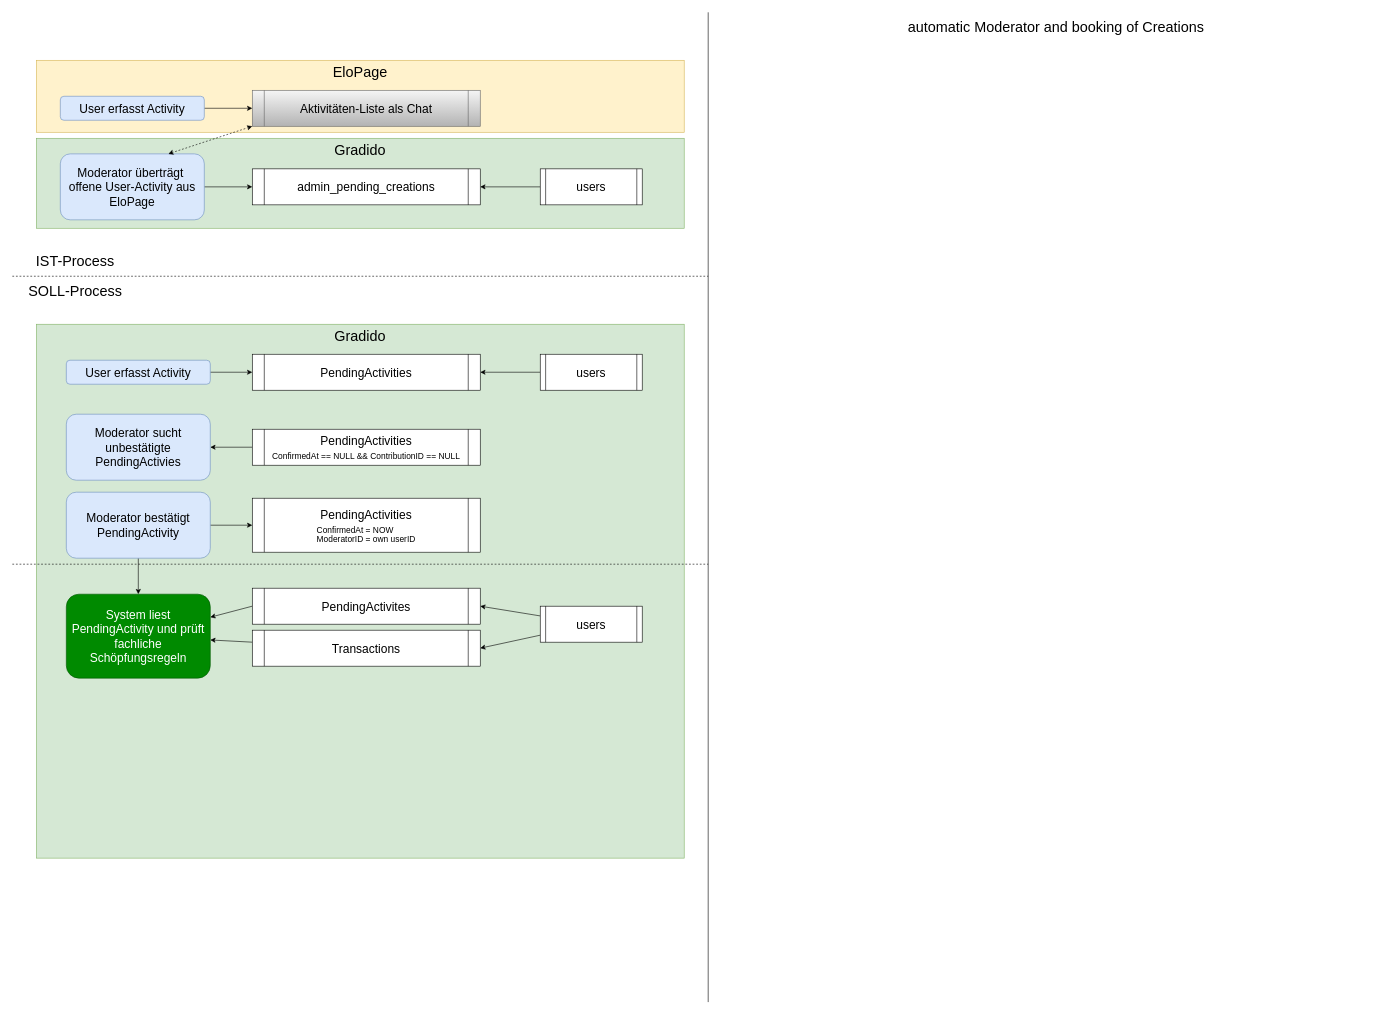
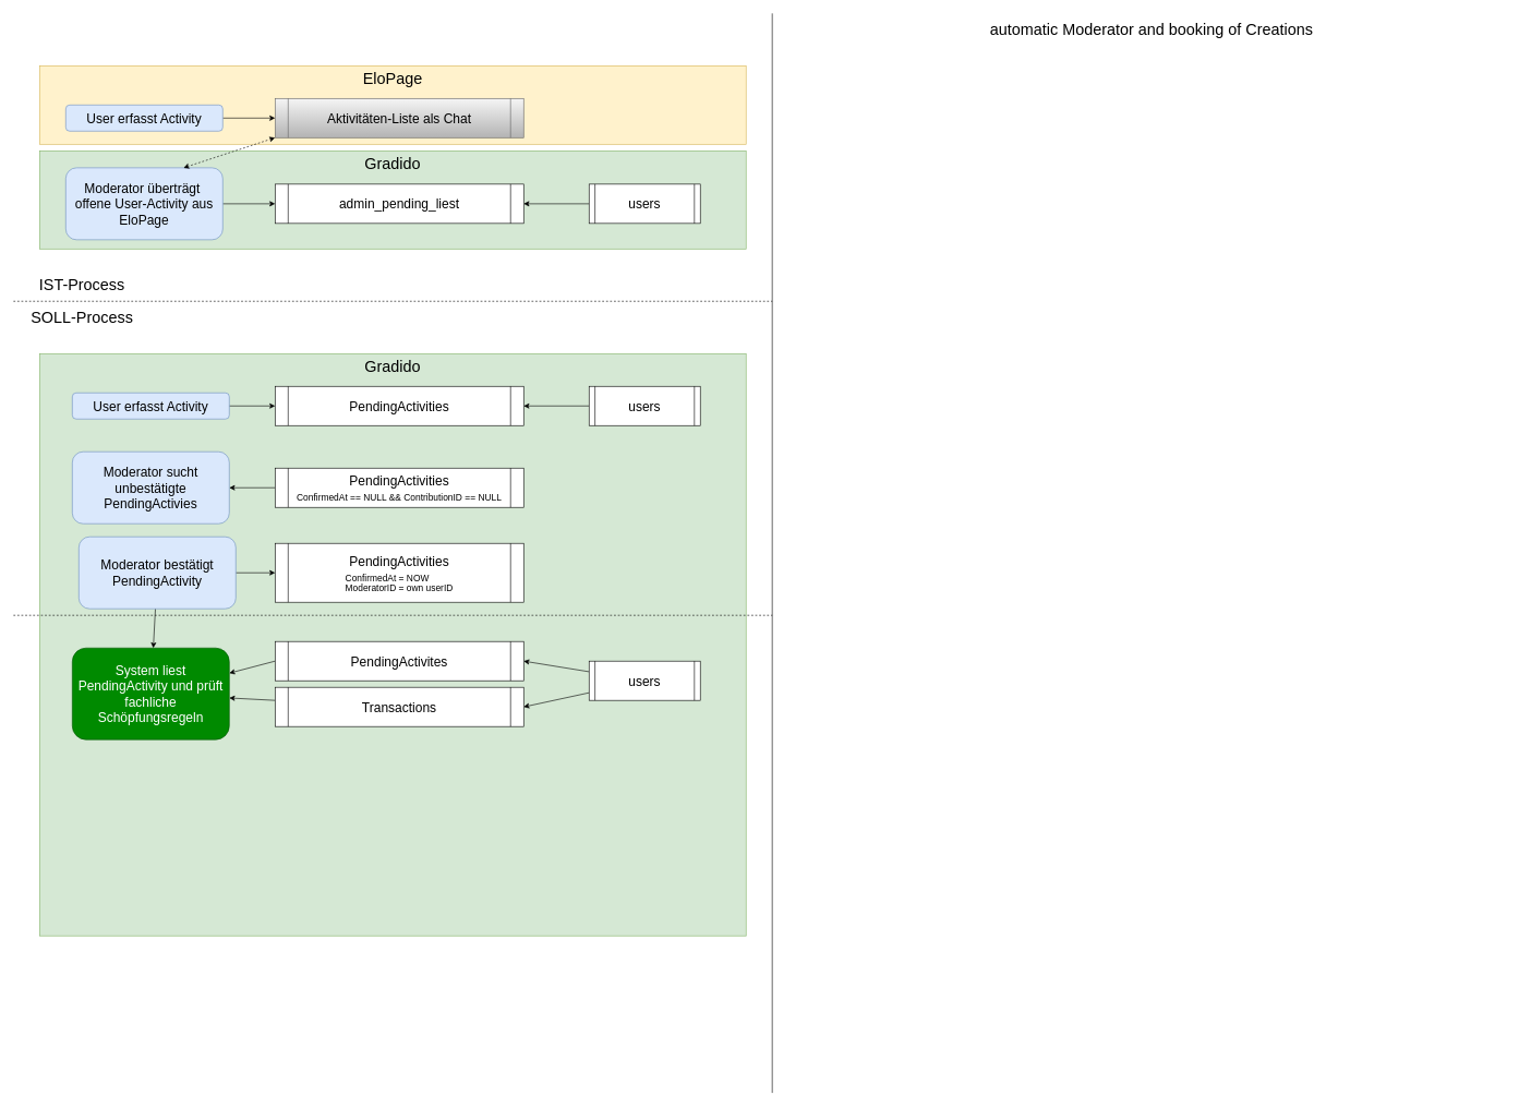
  <mxCell id="0" />
  <mxCell id="1" parent="0" />
  <mxCell id="2" value="EloPage" style="rounded=0;whiteSpace=wrap;html=1;fontSize=24;fillColor=#fff2cc;strokeColor=#d6b656;verticalAlign=top;align=center;" vertex="1" parent="1"><mxGeometry x="60" y="100" width="1080" height="120" as="geometry" /></mxCell>
  <mxCell id="3" value="automatic Moderator and booking of Creations" style="text;html=1;strokeColor=none;fillColor=none;align=center;verticalAlign=middle;whiteSpace=wrap;rounded=0;fontSize=24;" vertex="1" parent="1"><mxGeometry x="1220" y="30" width="1080" height="30" as="geometry" /></mxCell>
  <mxCell id="4" value="" style="endArrow=none;html=1;" edge="1" parent="1"><mxGeometry width="50" height="50" relative="1" as="geometry"><mxPoint x="1180" y="1670" as="sourcePoint" /><mxPoint x="1180" as="targetPoint" y="20" /></mxGeometry></mxCell>
  <mxCell id="5" value="" style="edgeStyle=none;html=1;fontSize=14;" edge="1" parent="1" source="6" target="38"><mxGeometry relative="1" as="geometry" /></mxCell>
  <mxCell id="6" value="User erfasst Activity" style="rounded=1;whiteSpace=wrap;html=1;fontSize=20;fillColor=#dae8fc;strokeColor=#6c8ebf;" vertex="1" parent="1"><mxGeometry x="100" y="160" width="240" height="40" as="geometry" /></mxCell>
  <mxCell id="7" value="Gradido" style="rounded=0;whiteSpace=wrap;html=1;fontSize=24;fillColor=#d5e8d4;strokeColor=#82b366;verticalAlign=top;align=center;" vertex="1" parent="1"><mxGeometry x="60" y="230" width="1080" height="150" as="geometry" /></mxCell>
  <mxCell id="8" style="edgeStyle=none;html=1;entryX=0;entryY=0.5;entryDx=0;entryDy=0;fontSize=24;" edge="1" parent="1" source="9" target="10"><mxGeometry relative="1" as="geometry" /></mxCell>
  <mxCell id="9" value="Moderator überträgt&amp;nbsp; offene User-Activity aus EloPage" style="rounded=1;whiteSpace=wrap;html=1;fontSize=20;fillColor=#dae8fc;strokeColor=#6c8ebf;" vertex="1" parent="1"><mxGeometry x="100" y="256" width="240" height="110" as="geometry" /></mxCell>
- <mxCell id="10" value="admin_pending_creations" style="shape=process;whiteSpace=wrap;html=1;backgroundOutline=1;fontSize=20;size=0.053;" vertex="1" parent="1"><mxGeometry x="420" y="281" width="380" height="60" as="geometry" /></mxCell>
+ <mxCell id="10" value="admin_pending_liest" style="shape=process;whiteSpace=wrap;html=1;backgroundOutline=1;fontSize=20;size=0.053;" vertex="1" parent="1"><mxGeometry x="420" y="281" width="380" height="60" as="geometry" /></mxCell>
  <mxCell id="11" value="" style="edgeStyle=none;html=1;fontSize=24;" edge="1" parent="1" source="12" target="10"><mxGeometry relative="1" as="geometry" /></mxCell>
  <mxCell id="12" value="users" style="shape=process;whiteSpace=wrap;html=1;backgroundOutline=1;fontSize=20;size=0.053;" vertex="1" parent="1"><mxGeometry x="900" y="281" width="170" height="60" as="geometry" /></mxCell>
  <mxCell id="13" value="" style="endArrow=none;dashed=1;html=1;fontSize=24;" edge="1" parent="1"><mxGeometry width="50" height="50" relative="1" as="geometry"><mxPoint y="460" as="sourcePoint" x="20" /><mxPoint x="1180" y="460" as="targetPoint" /></mxGeometry></mxCell>
  <mxCell id="14" value="IST-Process" style="text;html=1;strokeColor=none;fillColor=none;align=center;verticalAlign=middle;whiteSpace=wrap;rounded=0;fontSize=24;" vertex="1" parent="1"><mxGeometry y="420" width="210" height="30" as="geometry" x="20" /></mxCell>
  <mxCell id="15" value="SOLL-Process" style="text;html=1;strokeColor=none;fillColor=none;align=center;verticalAlign=middle;whiteSpace=wrap;rounded=0;fontSize=24;" vertex="1" parent="1"><mxGeometry y="470" width="210" height="30" as="geometry" x="20" /></mxCell>
  <mxCell id="16" value="Gradido" style="rounded=0;whiteSpace=wrap;html=1;fontSize=24;fillColor=#d5e8d4;strokeColor=#82b366;verticalAlign=top;align=center;" vertex="1" parent="1"><mxGeometry x="60" y="540" width="1080" height="890" as="geometry" /></mxCell>
  <mxCell id="17" value="PendingActivities" style="shape=process;whiteSpace=wrap;html=1;backgroundOutline=1;fontSize=20;size=0.053;" vertex="1" parent="1"><mxGeometry x="420" y="590" width="380" height="60" as="geometry" /></mxCell>
  <mxCell id="18" value="" style="edgeStyle=none;html=1;fontSize=24;" edge="1" parent="1" source="19" target="17"><mxGeometry relative="1" as="geometry" /></mxCell>
  <mxCell id="19" value="users" style="shape=process;whiteSpace=wrap;html=1;backgroundOutline=1;fontSize=20;size=0.053;" vertex="1" parent="1"><mxGeometry x="900" y="590" width="170" height="60" as="geometry" /></mxCell>
  <mxCell id="20" value="" style="edgeStyle=none;html=1;fontSize=24;" edge="1" parent="1" source="21" target="17"><mxGeometry relative="1" as="geometry" /></mxCell>
  <mxCell id="21" value="User erfasst Activity" style="rounded=1;whiteSpace=wrap;html=1;fontSize=20;fillColor=#dae8fc;strokeColor=#6c8ebf;" vertex="1" parent="1"><mxGeometry x="110" y="600" width="240" height="40" as="geometry" /></mxCell>
  <mxCell id="22" value="Moderator sucht unbestätigte PendingActivies" style="rounded=1;whiteSpace=wrap;html=1;fontSize=20;fillColor=#dae8fc;strokeColor=#6c8ebf;" vertex="1" parent="1"><mxGeometry x="110" y="690" width="240" height="110" as="geometry" /></mxCell>
  <mxCell id="23" value="" style="edgeStyle=none;html=1;fontSize=24;" edge="1" parent="1" source="24" target="22"><mxGeometry relative="1" as="geometry" /></mxCell>
  <mxCell id="24" value="PendingActivities&lt;br style=&quot;font-size: 20px&quot;&gt;&lt;font style=&quot;font-size: 14px&quot;&gt;ConfirmedAt == NULL &amp;amp;&amp;amp; ContributionID == NULL&lt;/font&gt;" style="shape=process;whiteSpace=wrap;html=1;backgroundOutline=1;fontSize=20;size=0.053;" vertex="1" parent="1"><mxGeometry x="420" y="715" width="380" height="60" as="geometry" /></mxCell>
  <mxCell id="25" value="" style="edgeStyle=none;html=1;fontSize=24;" edge="1" parent="1" source="27" target="28"><mxGeometry relative="1" as="geometry" /></mxCell>
  <mxCell id="26" value="" style="edgeStyle=none;html=1;fontSize=14;" edge="1" parent="1" source="27" target="29"><mxGeometry relative="1" as="geometry" /></mxCell>
- <mxCell id="27" value="Moderator bestätigt PendingActivity" style="rounded=1;whiteSpace=wrap;html=1;fontSize=20;fillColor=#dae8fc;strokeColor=#6c8ebf;" vertex="1" parent="1"><mxGeometry x="110" y="820" width="240" height="110" as="geometry" /></mxCell>
+ <mxCell id="27" value="Moderator bestätigt PendingActivity" style="rounded=1;whiteSpace=wrap;html=1;fontSize=20;fillColor=#dae8fc;strokeColor=#6c8ebf;" vertex="1" parent="1"><mxGeometry x="120" y="820" width="240" height="110" as="geometry" /></mxCell>
  <mxCell id="28" value="PendingActivities&lt;br style=&quot;font-size: 20px&quot;&gt;&lt;div style=&quot;text-align: left&quot;&gt;&lt;span style=&quot;font-size: 14px&quot;&gt;ConfirmedAt = NOW&lt;/span&gt;&lt;/div&gt;&lt;span style=&quot;font-size: 14px ; line-height: 0.8&quot;&gt;&lt;div style=&quot;text-align: left&quot;&gt;&lt;span&gt;ModeratorID = own userID&lt;/span&gt;&lt;/div&gt;&lt;/span&gt;" style="shape=process;whiteSpace=wrap;html=1;backgroundOutline=1;fontSize=20;size=0.053;" vertex="1" parent="1"><mxGeometry x="420" y="830" width="380" height="90" as="geometry" /></mxCell>
  <mxCell id="29" value="System liest PendingActivity und prüft fachliche Schöpfungsregeln" style="rounded=1;whiteSpace=wrap;html=1;fontSize=20;fillColor=#008a00;strokeColor=#005700;fontColor=#ffffff;" vertex="1" parent="1"><mxGeometry x="110" y="990" width="240" height="140" as="geometry" /></mxCell>
  <mxCell id="30" value="" style="edgeStyle=none;html=1;fontSize=12;exitX=0;exitY=0.5;exitDx=0;exitDy=0;" edge="1" parent="1" source="31" target="29"><mxGeometry relative="1" as="geometry" /></mxCell>
  <mxCell id="31" value="PendingActivites" style="shape=process;whiteSpace=wrap;html=1;backgroundOutline=1;fontSize=20;size=0.053;" vertex="1" parent="1"><mxGeometry x="420" y="980" width="380" height="60" as="geometry" /></mxCell>
  <mxCell id="32" value="" style="edgeStyle=none;html=1;fontSize=24;" edge="1" parent="1" source="34"><mxGeometry relative="1" as="geometry"><mxPoint x="800" y="1010" as="targetPoint" /></mxGeometry></mxCell>
  <mxCell id="33" style="edgeStyle=none;html=1;entryX=1;entryY=0.5;entryDx=0;entryDy=0;fontSize=12;" edge="1" parent="1" source="34" target="36"><mxGeometry relative="1" as="geometry" /></mxCell>
  <mxCell id="34" value="users" style="shape=process;whiteSpace=wrap;html=1;backgroundOutline=1;fontSize=20;size=0.053;" vertex="1" parent="1"><mxGeometry x="900" y="1010" width="170" height="60" as="geometry" /></mxCell>
  <mxCell id="35" style="edgeStyle=none;html=1;fontSize=12;" edge="1" parent="1" source="36" target="29"><mxGeometry relative="1" as="geometry" /></mxCell>
  <mxCell id="36" value="Transactions" style="shape=process;whiteSpace=wrap;html=1;backgroundOutline=1;fontSize=20;size=0.053;" vertex="1" parent="1"><mxGeometry x="420" y="1050" width="380" height="60" as="geometry" /></mxCell>
  <mxCell id="37" style="edgeStyle=none;html=1;entryX=0.75;entryY=0;entryDx=0;entryDy=0;fontSize=14;dashed=1;startArrow=classic;startFill=1;exitX=0;exitY=1;exitDx=0;exitDy=0;" edge="1" parent="1" source="38" target="9"><mxGeometry relative="1" as="geometry" /></mxCell>
  <mxCell id="38" value="Aktivitäten-Liste als Chat" style="shape=process;whiteSpace=wrap;html=1;backgroundOutline=1;fontSize=20;size=0.053;fillColor=#f5f5f5;strokeColor=#666666;gradientColor=#b3b3b3;" vertex="1" parent="1"><mxGeometry x="420" y="150" width="380" height="60" as="geometry" /></mxCell>
  <mxCell id="39" value="" style="endArrow=none;dashed=1;html=1;fontSize=24;" edge="1" parent="1"><mxGeometry width="50" height="50" relative="1" as="geometry"><mxPoint y="940" as="sourcePoint" x="20" /><mxPoint x="1180" y="940" as="targetPoint" /></mxGeometry></mxCell>
